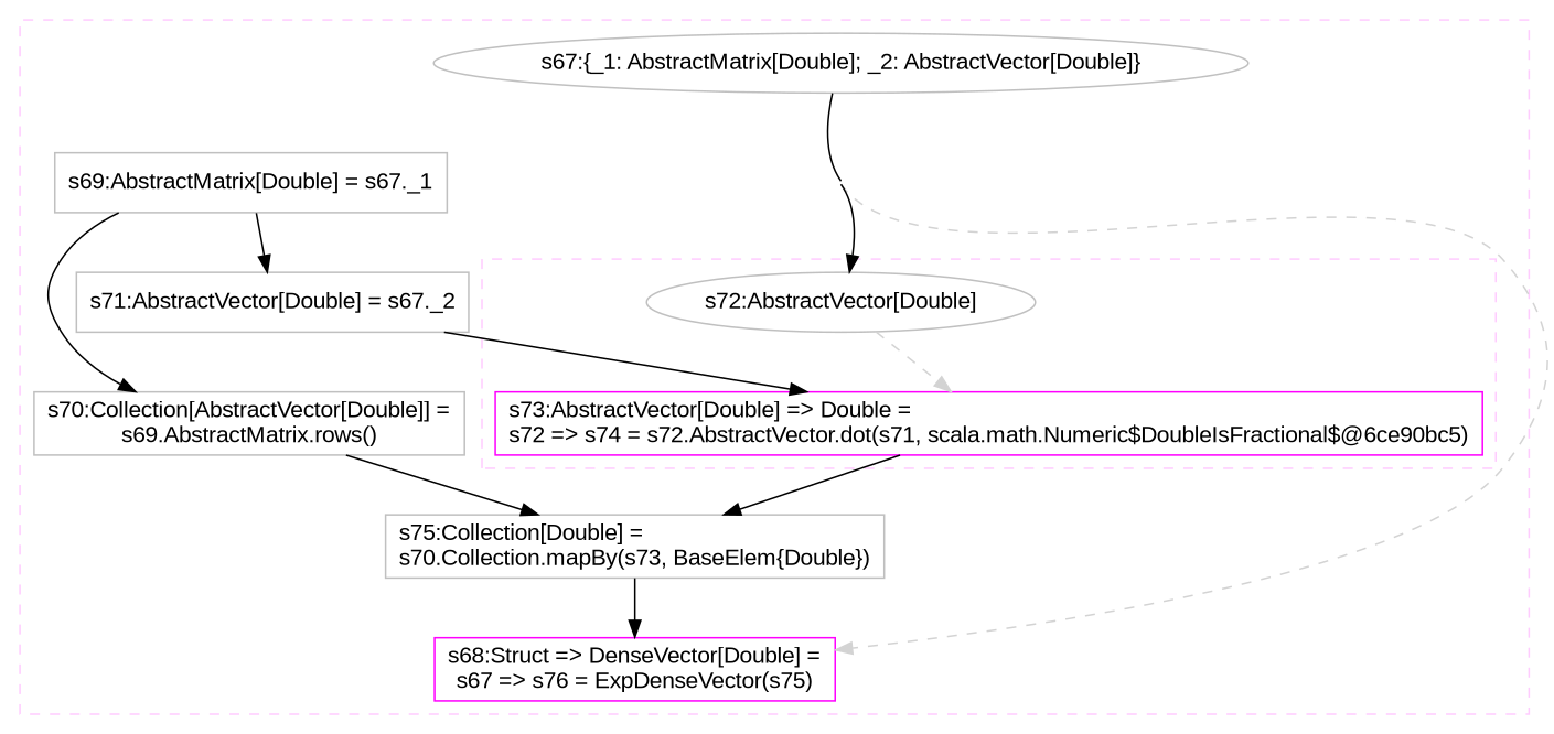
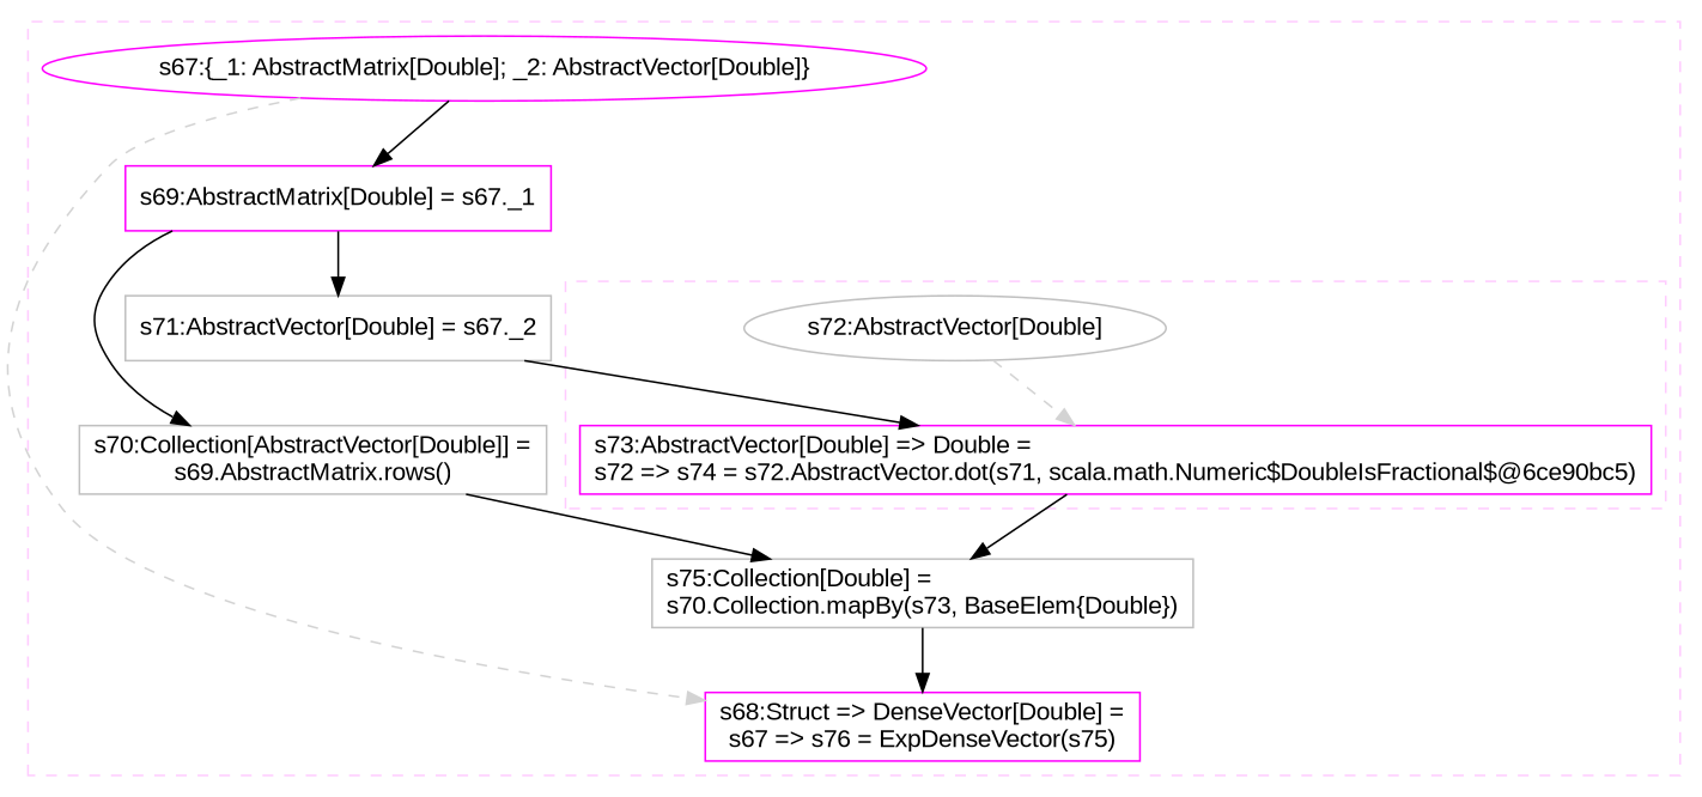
  digraph {
    concentrate=true
    fontname="Liberation Sans"
    node [color=gray fontname="Liberation Sans" shape=box]
    edge [fontname="Liberation Sans" style=solid]
-   n1 [label="s67:{_1: AbstractMatrix[Double]; _2: AbstractVector[Double]}" shape=""]
+   n1 [color=magenta label="s67:{_1: AbstractMatrix[Double]; _2: AbstractVector[Double]}" shape=""]
    n2 [color=magenta label="s68:Struct => DenseVector[Double] =\ls67 => s76 = ExpDenseVector(s75)"]
    n3 [label="s72:AbstractVector[Double]" shape=""]
    n4 [color=magenta label="s73:AbstractVector[Double] => Double =\ls72 => s74 = s72.AbstractVector.dot(s71, scala.math.Numeric$DoubleIsFractional$@6ce90bc5)"]
-   n5 [label="s69:AbstractMatrix[Double] = s67._1"]
+   n5 [color=magenta label="s69:AbstractMatrix[Double] = s67._1"]
    n6 [label="s70:Collection[AbstractVector[Double]] =\ls69.AbstractMatrix.rows()"]
    n7 [label="s71:AbstractVector[Double] = s67._2"]
    n8 [label="s75:Collection[Double] =\ls70.Collection.mapBy(s73, BaseElem{Double})"]
    subgraph cluster_1 {
      color="#FFCCFF"
      style=dashed
      n5
      n6
      n7
      n8
      subgraph sub_2 {
        color="#FFCCFF"
        rank=source
        style=dashed
        n1
      }
      subgraph sub_3 {
        color="#FFCCFF"
        rank=sink
        style=dashed
        n2
      }
      subgraph cluster_4 {
        color="#FFCCFF"
        style=dashed
        subgraph sub_5 {
          color="#FFCCFF"
          rank=source
          style=dashed
          n3
        }
        subgraph sub_6 {
          color="#FFCCFF"
          rank=sink
          style=dashed
          n4
        }
      }
    }
    n1 -> n2 [color=lightgray style=dashed weight=0]
-   n1 -> n3
+   n1 -> n5
    n3 -> n4 [color=lightgray style=dashed weight=0]
    n3 -> n4
    n4 -> n8
    n5 -> n6
    n5 -> n7
    n6 -> n8
    n7 -> n4
    n8 -> n2
  }
